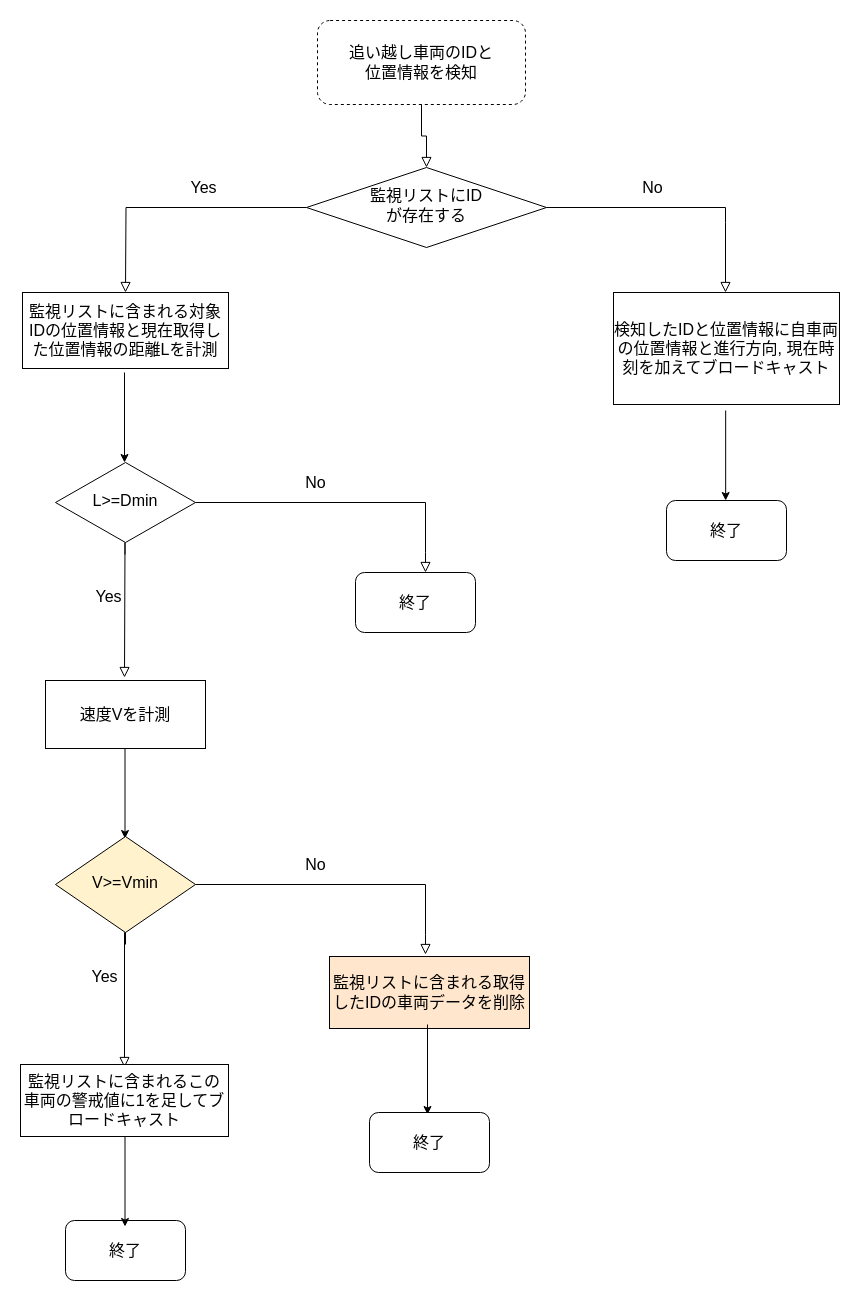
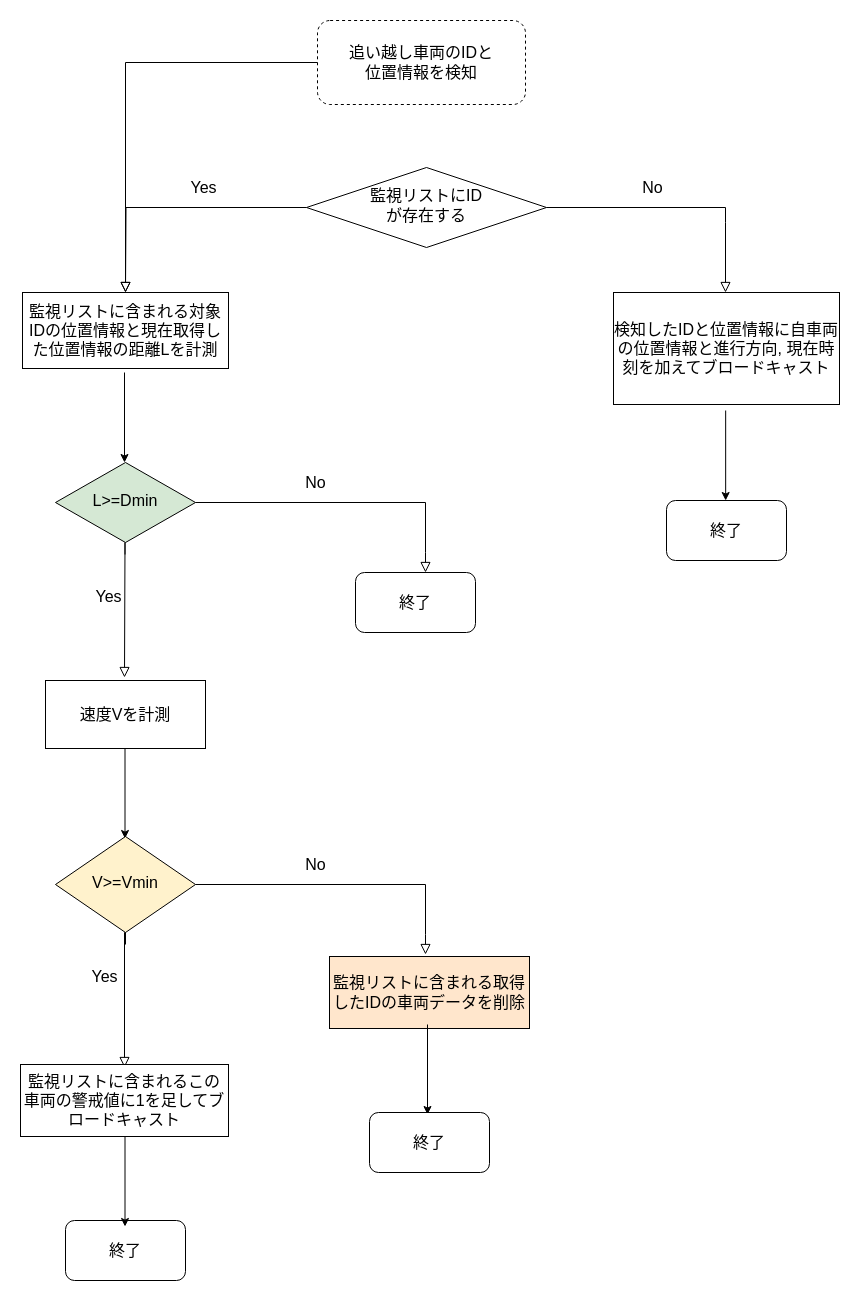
  <mxCell id="0" />
  <mxCell id="1" parent="0" />
- <mxCell id="2" value="" style="rounded=0;html=1;jettySize=auto;orthogonalLoop=1;fontSize=11;endArrow=block;endFill=0;endSize=8;strokeWidth=1;shadow=0;labelBackgroundColor=none;edgeStyle=orthogonalEdgeStyle;" parent="1" source="3" target="6" edge="1"><mxGeometry relative="1" as="geometry" /></mxCell>
+ <mxCell id="2" value="" style="rounded=0;html=1;jettySize=auto;orthogonalLoop=1;fontSize=11;endArrow=block;endFill=0;endSize=8;strokeWidth=1;shadow=0;labelBackgroundColor=none;edgeStyle=orthogonalEdgeStyle;" parent="1" source="3" target="7" edge="1"><mxGeometry relative="1" as="geometry" /></mxCell>
  <mxCell id="3" value="&lt;font style=&quot;font-size: 16px&quot;&gt;追い越し車両のIDと&lt;br&gt;位置情報を検知&lt;/font&gt;" style="rounded=1;whiteSpace=wrap;html=1;fontSize=12;glass=0;strokeWidth=1;shadow=0;dashed=1;" parent="1" vertex="1"><mxGeometry x="317" y="20" width="208" height="84" as="geometry" /></mxCell>
  <mxCell id="4" value="Yes" style="rounded=0;html=1;jettySize=auto;orthogonalLoop=1;fontSize=16;endArrow=block;endFill=0;endSize=8;strokeWidth=1;shadow=0;labelBackgroundColor=none;edgeStyle=orthogonalEdgeStyle;" parent="1" source="6" edge="1"><mxGeometry x="-0.226" y="-20" relative="1" as="geometry"><mxPoint as="offset" /><mxPoint x="125" y="292" as="targetPoint" /></mxGeometry></mxCell>
  <mxCell id="5" value="No" style="edgeStyle=orthogonalEdgeStyle;rounded=0;html=1;jettySize=auto;orthogonalLoop=1;fontSize=16;endArrow=block;endFill=0;endSize=8;strokeWidth=1;shadow=0;labelBackgroundColor=none;exitX=1;exitY=0.5;exitDx=0;exitDy=0;" parent="1" source="6" edge="1"><mxGeometry x="-0.2" y="20" relative="1" as="geometry"><mxPoint as="offset" /><mxPoint x="725" y="292" as="targetPoint" /><Array as="points"><mxPoint x="725" y="222" /><mxPoint x="725" y="272" /></Array></mxGeometry></mxCell>
  <mxCell id="6" value="&lt;font style=&quot;font-size: 16px&quot;&gt;監視リストにID&lt;br&gt;が存在する&lt;/font&gt;" style="rhombus;whiteSpace=wrap;html=1;shadow=0;fontFamily=Helvetica;fontSize=12;align=center;strokeWidth=1;spacing=6;spacingTop=-4;" parent="1" vertex="1"><mxGeometry x="306" y="167" width="240" height="80" as="geometry" /></mxCell>
  <mxCell id="7" value="&lt;font style=&quot;font-size: 16px&quot;&gt;監視リストに含まれる対象IDの位置情報と現在取得した位置情報の距離Lを計測&lt;/font&gt;" style="rounded=0;whiteSpace=wrap;html=1;" parent="1" vertex="1"><mxGeometry x="22" y="292" width="206" height="76" as="geometry" /></mxCell>
- <mxCell id="8" value="&lt;font style=&quot;font-size: 16px&quot;&gt;L&amp;gt;=Dmin&lt;/font&gt;" style="rhombus;whiteSpace=wrap;html=1;shadow=0;fontFamily=Helvetica;fontSize=12;align=center;strokeWidth=1;spacing=6;spacingTop=-4;" parent="1" vertex="1"><mxGeometry x="55" y="462" width="140" height="80" as="geometry" /></mxCell>
+ <mxCell id="8" value="&lt;font style=&quot;font-size: 16px&quot;&gt;L&amp;gt;=Dmin&lt;/font&gt;" style="rhombus;whiteSpace=wrap;html=1;shadow=0;fontFamily=Helvetica;fontSize=12;align=center;strokeWidth=1;spacing=6;spacingTop=-4;fillColor=#d5e8d4;" parent="1" vertex="1"><mxGeometry x="55" y="462" width="140" height="80" as="geometry" /></mxCell>
  <mxCell id="9" value="" style="endArrow=classic;html=1;" parent="1" edge="1"><mxGeometry width="50" height="50" relative="1" as="geometry"><mxPoint x="124" y="372" as="sourcePoint" /><mxPoint x="124" y="462" as="targetPoint" /></mxGeometry></mxCell>
  <mxCell id="10" value="&lt;font style=&quot;font-size: 16px&quot;&gt;終了&lt;/font&gt;" style="rounded=1;whiteSpace=wrap;html=1;" parent="1" vertex="1"><mxGeometry x="355" y="572" width="120" height="60" as="geometry" /></mxCell>
  <mxCell id="11" value="&lt;font style=&quot;font-size: 16px&quot;&gt;速度Vを計測&lt;/font&gt;" style="rounded=0;whiteSpace=wrap;html=1;" parent="1" vertex="1"><mxGeometry x="45" y="680" width="160" height="68" as="geometry" /></mxCell>
  <mxCell id="12" value="No" style="edgeStyle=orthogonalEdgeStyle;rounded=0;html=1;jettySize=auto;orthogonalLoop=1;fontSize=16;endArrow=block;endFill=0;endSize=8;strokeWidth=1;shadow=0;labelBackgroundColor=none;exitX=1;exitY=0.5;exitDx=0;exitDy=0;" parent="1" edge="1"><mxGeometry x="-0.2" y="20" relative="1" as="geometry"><mxPoint as="offset" /><mxPoint x="425" y="572" as="targetPoint" /><Array as="points"><mxPoint x="425" y="502" /><mxPoint x="425" y="552" /></Array><mxPoint x="195" y="502" as="sourcePoint" /></mxGeometry></mxCell>
  <mxCell id="13" value="Yes" style="rounded=0;html=1;jettySize=auto;orthogonalLoop=1;fontSize=16;endArrow=block;endFill=0;endSize=8;strokeWidth=1;shadow=0;labelBackgroundColor=none;edgeStyle=orthogonalEdgeStyle;" parent="1" edge="1"><mxGeometry x="-0.101" y="-16" relative="1" as="geometry"><mxPoint as="offset" /><mxPoint x="124" y="677" as="targetPoint" /><mxPoint x="124.5" y="554" as="sourcePoint" /><Array as="points"><mxPoint x="124.5" y="542" /><mxPoint x="124.5" y="542" /></Array></mxGeometry></mxCell>
  <mxCell id="14" value="" style="endArrow=classic;html=1;" parent="1" edge="1"><mxGeometry width="50" height="50" relative="1" as="geometry"><mxPoint x="124.5" y="748" as="sourcePoint" /><mxPoint x="124.5" y="838" as="targetPoint" /></mxGeometry></mxCell>
  <mxCell id="15" value="&lt;font style=&quot;font-size: 16px&quot;&gt;V&amp;gt;=Vmin&lt;/font&gt;" style="rhombus;whiteSpace=wrap;html=1;shadow=0;fontFamily=Helvetica;fontSize=12;align=center;strokeWidth=1;spacing=6;spacingTop=-4;fillColor=#fff2cc;" parent="1" vertex="1"><mxGeometry x="55" y="836" width="140" height="96" as="geometry" /></mxCell>
  <mxCell id="16" value="Yes" style="rounded=0;html=1;jettySize=auto;orthogonalLoop=1;fontSize=16;endArrow=block;endFill=0;endSize=8;strokeWidth=1;shadow=0;labelBackgroundColor=none;edgeStyle=orthogonalEdgeStyle;" parent="1" edge="1"><mxGeometry x="-0.226" y="-20" relative="1" as="geometry"><mxPoint as="offset" /><mxPoint x="124" y="1067" as="targetPoint" /><mxPoint x="125" y="944" as="sourcePoint" /><Array as="points"><mxPoint x="124.5" y="932" /><mxPoint x="124.5" y="932" /></Array></mxGeometry></mxCell>
  <mxCell id="17" value="No" style="edgeStyle=orthogonalEdgeStyle;rounded=0;html=1;jettySize=auto;orthogonalLoop=1;fontSize=16;endArrow=block;endFill=0;endSize=8;strokeWidth=1;shadow=0;labelBackgroundColor=none;exitX=1;exitY=0.5;exitDx=0;exitDy=0;" parent="1" edge="1"><mxGeometry x="-0.2" y="20" relative="1" as="geometry"><mxPoint as="offset" /><mxPoint x="425" y="954" as="targetPoint" /><Array as="points"><mxPoint x="425" y="884" /><mxPoint x="425" y="934" /></Array><mxPoint x="195" y="884" as="sourcePoint" /></mxGeometry></mxCell>
  <mxCell id="18" value="&lt;font style=&quot;font-size: 16px&quot;&gt;検知したIDと位置情報に自車両の位置情報と進行方向, 現在時刻を加えてブロードキャスト&lt;/font&gt;" style="rounded=0;whiteSpace=wrap;html=1;" parent="1" vertex="1"><mxGeometry x="613" y="292" width="226" height="112" as="geometry" /></mxCell>
  <mxCell id="19" value="&lt;font style=&quot;font-size: 16px&quot;&gt;終了&lt;/font&gt;" style="rounded=1;whiteSpace=wrap;html=1;" parent="1" vertex="1"><mxGeometry x="666" y="500" width="120" height="60" as="geometry" /></mxCell>
  <mxCell id="20" value="" style="endArrow=classic;html=1;" parent="1" edge="1"><mxGeometry width="50" height="50" relative="1" as="geometry"><mxPoint x="725.17" y="410" as="sourcePoint" /><mxPoint x="725.17" y="500" as="targetPoint" /></mxGeometry></mxCell>
  <mxCell id="21" value="&lt;font style=&quot;font-size: 16px&quot;&gt;監視リストに含まれるこの車両の警戒値に1を足してブロードキャスト&lt;/font&gt;" style="rounded=0;whiteSpace=wrap;html=1;" parent="1" vertex="1"><mxGeometry x="20" y="1064" width="208" height="72" as="geometry" /></mxCell>
  <mxCell id="22" value="&lt;font style=&quot;font-size: 16px&quot;&gt;終了&lt;/font&gt;" style="rounded=1;whiteSpace=wrap;html=1;" parent="1" vertex="1"><mxGeometry x="65" y="1220" width="120" height="60" as="geometry" /></mxCell>
  <mxCell id="23" value="" style="endArrow=classic;html=1;" parent="1" edge="1"><mxGeometry width="50" height="50" relative="1" as="geometry"><mxPoint x="124.5" y="1136" as="sourcePoint" /><mxPoint x="124.5" y="1226" as="targetPoint" /></mxGeometry></mxCell>
  <mxCell id="24" value="&lt;font style=&quot;font-size: 16px&quot;&gt;監視リストに含まれる取得したIDの車両データを削除&lt;/font&gt;" style="rounded=0;whiteSpace=wrap;html=1;fillColor=#ffe6cc;" parent="1" vertex="1"><mxGeometry x="329" y="956" width="200" height="72" as="geometry" /></mxCell>
  <mxCell id="25" value="" style="endArrow=classic;html=1;" parent="1" edge="1"><mxGeometry width="50" height="50" relative="1" as="geometry"><mxPoint x="427" y="1024" as="sourcePoint" /><mxPoint x="427" y="1114" as="targetPoint" /></mxGeometry></mxCell>
  <mxCell id="26" value="&lt;font style=&quot;font-size: 16px&quot;&gt;終了&lt;/font&gt;" style="rounded=1;whiteSpace=wrap;html=1;" parent="1" vertex="1"><mxGeometry x="369" y="1112" width="120" height="60" as="geometry" /></mxCell>
